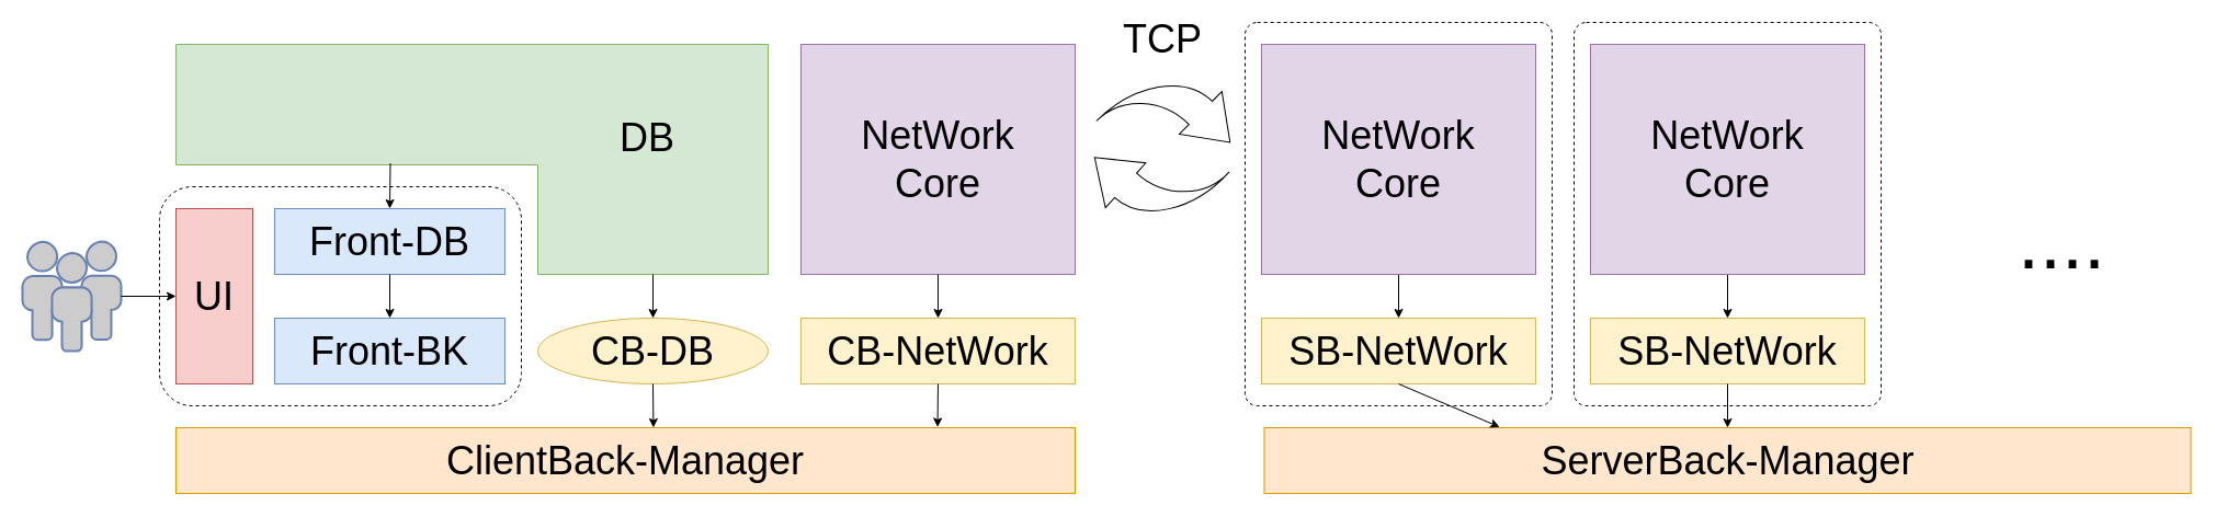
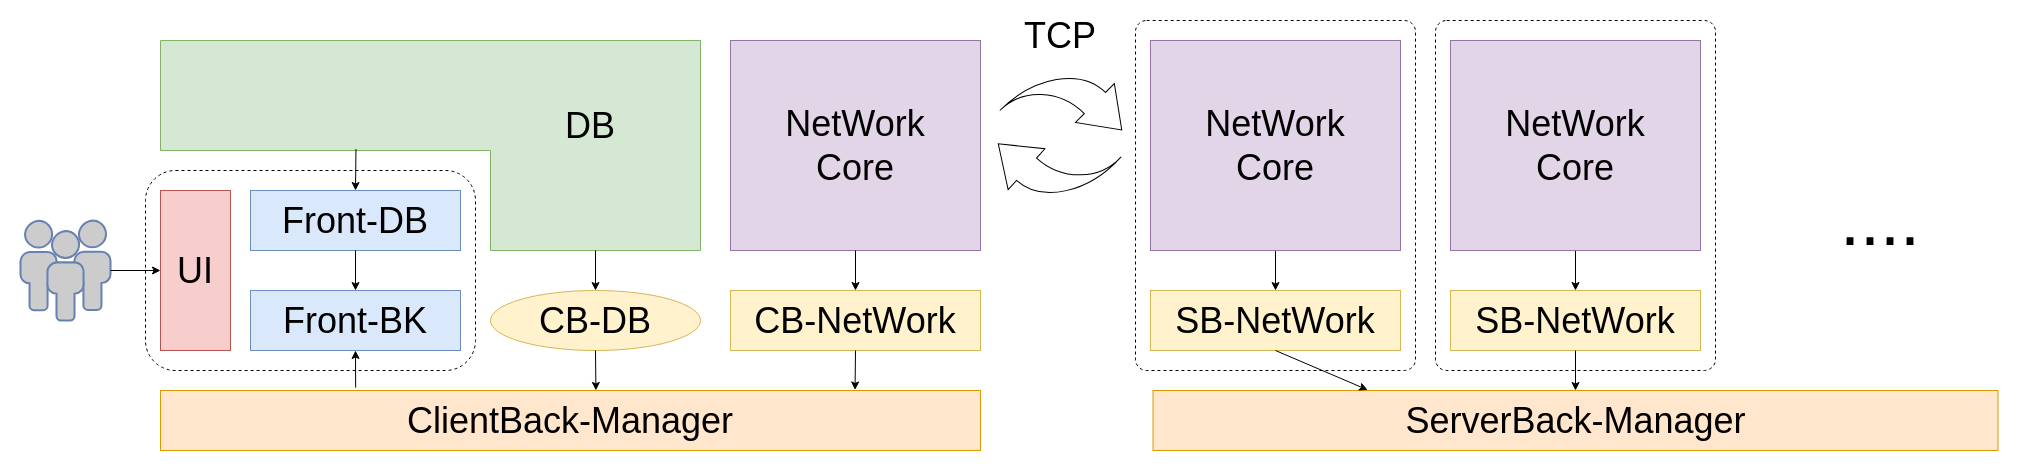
  <mxCell id="0" />
  <mxCell id="1" parent="0" />
  <mxCell id="2" value="" style="group" vertex="1" connectable="0" parent="1"><mxGeometry x="1135" y="20" width="280" height="350" as="geometry" /></mxCell>
  <mxCell id="3" value="" style="rounded=1;whiteSpace=wrap;html=1;dashed=1;arcSize=4;" vertex="1" parent="2"><mxGeometry width="280" height="350" as="geometry" /></mxCell>
  <mxCell id="4" value="&lt;font style=&quot;font-size: 36px;&quot;&gt;S&lt;/font&gt;&lt;span style=&quot;font-size: 36px; background-color: initial;&quot;&gt;B-NetWork&lt;/span&gt;" style="rounded=0;whiteSpace=wrap;html=1;fillColor=#fff2cc;strokeColor=#d6b656;" parent="2" vertex="1"><mxGeometry x="15" y="270" width="250" height="60" as="geometry" /></mxCell>
  <mxCell id="5" style="edgeStyle=orthogonalEdgeStyle;rounded=0;orthogonalLoop=1;jettySize=auto;html=1;" parent="2" source="6" target="4" edge="1"><mxGeometry relative="1" as="geometry" /></mxCell>
  <mxCell id="6" value="&lt;font style=&quot;font-size: 36px;&quot;&gt;NetWork&lt;/font&gt;&lt;div&gt;&lt;font style=&quot;font-size: 36px;&quot;&gt;Core&lt;/font&gt;&lt;/div&gt;" style="rounded=0;whiteSpace=wrap;html=1;fillColor=#e1d5e7;strokeColor=#9673a6;" parent="2" vertex="1"><mxGeometry x="15" y="20" width="250" height="210" as="geometry" /></mxCell>
  <mxCell id="7" value="" style="rounded=1;whiteSpace=wrap;html=1;dashed=1;" vertex="1" parent="1"><mxGeometry x="145" y="170" width="330" height="200" as="geometry" /></mxCell>
  <mxCell id="8" value="&lt;font style=&quot;font-size: 36px;&quot;&gt;ClientBack-Manager&lt;/font&gt;" style="rounded=0;whiteSpace=wrap;html=1;fillColor=#ffe6cc;strokeColor=#d79b00;" parent="1" vertex="1"><mxGeometry x="160" y="390" width="820" height="60" as="geometry" /></mxCell>
  <mxCell id="9" value="&lt;font style=&quot;font-size: 36px;&quot;&gt;CB-DB&lt;/font&gt;" style="ellipse;whiteSpace=wrap;html=1;fillColor=#fff2cc;strokeColor=#d6b656;" parent="1" vertex="1"><mxGeometry x="490" y="290" width="210" height="60" as="geometry" /></mxCell>
  <mxCell id="10" value="&lt;font style=&quot;font-size: 36px;&quot;&gt;CB-NetWork&lt;/font&gt;" style="rounded=0;whiteSpace=wrap;html=1;fillColor=#fff2cc;strokeColor=#d6b656;" parent="1" vertex="1"><mxGeometry x="730" y="290" width="250" height="60" as="geometry" /></mxCell>
  <mxCell id="11" value="&lt;font style=&quot;font-size: 36px;&quot;&gt;Front-BK&lt;/font&gt;" style="rounded=0;whiteSpace=wrap;html=1;fillColor=#dae8fc;strokeColor=#6c8ebf;" parent="1" vertex="1"><mxGeometry x="250" y="290" width="210" height="60" as="geometry" /></mxCell>
  <mxCell id="12" value="&lt;font style=&quot;font-size: 36px;&quot;&gt;NetWork&lt;/font&gt;&lt;div&gt;&lt;font style=&quot;font-size: 36px;&quot;&gt;Core&lt;/font&gt;&lt;/div&gt;" style="rounded=0;whiteSpace=wrap;html=1;fillColor=#e1d5e7;strokeColor=#9673a6;" parent="1" vertex="1"><mxGeometry x="730" y="40" width="250" height="210" as="geometry" /></mxCell>
  <mxCell id="13" value="" style="shape=corner;whiteSpace=wrap;html=1;direction=south;dx=110;dy=210;fillColor=#d5e8d4;strokeColor=#82b366;" parent="1" vertex="1"><mxGeometry x="160" y="40" width="540" height="210" as="geometry" /></mxCell>
  <mxCell id="14" value="&lt;span style=&quot;font-size: 36px;&quot;&gt;Front-DB&lt;/span&gt;" style="rounded=0;whiteSpace=wrap;html=1;fillColor=#dae8fc;strokeColor=#6c8ebf;" parent="1" vertex="1"><mxGeometry x="250" y="190" width="210" height="60" as="geometry" /></mxCell>
  <mxCell id="15" value="&lt;font style=&quot;font-size: 36px;&quot;&gt;DB&lt;/font&gt;" style="text;html=1;align=center;verticalAlign=middle;whiteSpace=wrap;rounded=0;" parent="1" vertex="1"><mxGeometry x="520" y="100" width="140" height="50" as="geometry" /></mxCell>
  <mxCell id="16" value="&lt;font style=&quot;font-size: 36px;&quot;&gt;UI&lt;/font&gt;" style="rounded=0;whiteSpace=wrap;html=1;fillColor=#f8cecc;strokeColor=#b85450;" parent="1" vertex="1"><mxGeometry x="160" y="190" width="70" height="160" as="geometry" /></mxCell>
  <mxCell id="17" value="" style="fontColor=#0066CC;verticalAlign=top;verticalLabelPosition=bottom;labelPosition=center;align=center;html=1;outlineConnect=0;fillColor=#CCCCCC;strokeColor=#6881B3;gradientColor=none;gradientDirection=north;strokeWidth=2;shape=mxgraph.networks.users;" parent="1" vertex="1"><mxGeometry x="20" y="220" width="90" height="100" as="geometry" /></mxCell>
  <mxCell id="18" value="" style="endArrow=classic;html=1;rounded=0;exitX=1;exitY=0.5;exitDx=0;exitDy=0;exitPerimeter=0;entryX=0;entryY=0.5;entryDx=0;entryDy=0;" parent="1" source="17" target="16" edge="1"><mxGeometry width="50" height="50" relative="1" as="geometry"><mxPoint x="100" y="220" as="sourcePoint" /><mxPoint x="170.711" y="220" as="targetPoint" /></mxGeometry></mxCell>
  <mxCell id="19" value="" style="endArrow=classic;html=1;rounded=0;exitX=0.517;exitY=0.638;exitDx=0;exitDy=0;exitPerimeter=0;entryX=0.5;entryY=0;entryDx=0;entryDy=0;" parent="1" source="13" target="14" edge="1"><mxGeometry width="50" height="50" relative="1" as="geometry"><mxPoint x="120" y="230" as="sourcePoint" /><mxPoint x="170" y="230" as="targetPoint" /></mxGeometry></mxCell>
  <mxCell id="20" value="" style="endArrow=classic;html=1;rounded=0;exitX=0.5;exitY=1;exitDx=0;exitDy=0;entryX=0.5;entryY=0;entryDx=0;entryDy=0;" parent="1" source="14" target="11" edge="1"><mxGeometry width="50" height="50" relative="1" as="geometry"><mxPoint x="365" y="159" as="sourcePoint" /><mxPoint x="365" y="200" as="targetPoint" /></mxGeometry></mxCell>
+ <mxCell id="21" value="" style="endArrow=classic;html=1;rounded=0;exitX=0.238;exitY=-0.048;exitDx=0;exitDy=0;entryX=0.5;entryY=1;entryDx=0;entryDy=0;exitPerimeter=0;" parent="1" source="8" target="11" edge="1"><mxGeometry width="50" height="50" relative="1" as="geometry"><mxPoint x="365" y="300" as="sourcePoint" /><mxPoint x="365" y="260" as="targetPoint" /></mxGeometry></mxCell>
  <mxCell id="22" value="" style="endArrow=classic;html=1;rounded=0;exitX=0;exitY=0;exitDx=210;exitDy=105;exitPerimeter=0;" parent="1" source="13" target="9" edge="1"><mxGeometry width="50" height="50" relative="1" as="geometry"><mxPoint x="365" y="260" as="sourcePoint" /><mxPoint x="365" y="300" as="targetPoint" /></mxGeometry></mxCell>
  <mxCell id="23" value="" style="endArrow=classic;html=1;rounded=0;exitX=0.5;exitY=1;exitDx=0;exitDy=0;entryX=0.531;entryY=-0.001;entryDx=0;entryDy=0;entryPerimeter=0;" parent="1" source="9" target="8" edge="1"><mxGeometry width="50" height="50" relative="1" as="geometry"><mxPoint x="605" y="260" as="sourcePoint" /><mxPoint x="605" y="300" as="targetPoint" /></mxGeometry></mxCell>
  <mxCell id="24" value="" style="endArrow=classic;html=1;rounded=0;exitX=0.5;exitY=1;exitDx=0;exitDy=0;entryX=0.847;entryY=-0.009;entryDx=0;entryDy=0;entryPerimeter=0;" parent="1" source="10" target="8" edge="1"><mxGeometry width="50" height="50" relative="1" as="geometry"><mxPoint x="605" y="360" as="sourcePoint" /><mxPoint x="580" y="400" as="targetPoint" /></mxGeometry></mxCell>
  <mxCell id="25" value="" style="endArrow=classic;html=1;rounded=0;exitX=0.5;exitY=1;exitDx=0;exitDy=0;" parent="1" source="12" target="10" edge="1"><mxGeometry width="50" height="50" relative="1" as="geometry"><mxPoint x="865" y="360" as="sourcePoint" /><mxPoint x="785" y="400" as="targetPoint" /></mxGeometry></mxCell>
  <mxCell id="26" value="" style="html=1;shadow=0;dashed=0;align=center;verticalAlign=middle;shape=mxgraph.arrows2.jumpInArrow;dy=15;dx=38;arrowHead=55;rotation=45;" parent="1" vertex="1"><mxGeometry x="1020" y="60" width="100" height="100" as="geometry" /></mxCell>
  <mxCell id="27" value="" style="html=1;shadow=0;dashed=0;align=center;verticalAlign=middle;shape=mxgraph.arrows2.jumpInArrow;dy=15;dx=38;arrowHead=55;rotation=-138;" parent="1" vertex="1"><mxGeometry x="1000" y="110" width="100" height="100" as="geometry" /></mxCell>
  <mxCell id="28" value="&lt;font style=&quot;font-size: 36px;&quot;&gt;TCP&lt;/font&gt;" style="text;html=1;align=center;verticalAlign=middle;whiteSpace=wrap;rounded=0;" parent="1" vertex="1"><mxGeometry x="1030" y="20" width="60" height="30" as="geometry" /></mxCell>
  <mxCell id="29" value="&lt;font style=&quot;font-size: 36px;&quot;&gt;ServerBack-Manager&lt;/font&gt;" style="rounded=0;whiteSpace=wrap;html=1;fillColor=#ffe6cc;strokeColor=#d79b00;" parent="1" vertex="1"><mxGeometry x="1152.5" y="390" width="845" height="60" as="geometry" /></mxCell>
  <mxCell id="30" value="" style="endArrow=classic;html=1;rounded=0;exitX=0.5;exitY=1;exitDx=0;exitDy=0;entryX=0.254;entryY=-0.01;entryDx=0;entryDy=0;entryPerimeter=0;" parent="1" source="4" target="29" edge="1"><mxGeometry width="50" height="50" relative="1" as="geometry"><mxPoint x="1250" y="390" as="sourcePoint" /><mxPoint x="1300" y="340" as="targetPoint" /></mxGeometry></mxCell>
  <mxCell id="31" value="" style="group" vertex="1" connectable="0" parent="1"><mxGeometry x="1435" y="20" width="280" height="350" as="geometry" /></mxCell>
  <mxCell id="32" value="" style="rounded=1;whiteSpace=wrap;html=1;dashed=1;arcSize=4;" vertex="1" parent="31"><mxGeometry width="280" height="350" as="geometry" /></mxCell>
  <mxCell id="33" value="&lt;font style=&quot;font-size: 36px;&quot;&gt;S&lt;/font&gt;&lt;span style=&quot;font-size: 36px; background-color: initial;&quot;&gt;B-NetWork&lt;/span&gt;" style="rounded=0;whiteSpace=wrap;html=1;fillColor=#fff2cc;strokeColor=#d6b656;" vertex="1" parent="31"><mxGeometry x="15" y="270" width="250" height="60" as="geometry" /></mxCell>
  <mxCell id="34" style="edgeStyle=orthogonalEdgeStyle;rounded=0;orthogonalLoop=1;jettySize=auto;html=1;" edge="1" parent="31" source="35" target="33"><mxGeometry relative="1" as="geometry" /></mxCell>
  <mxCell id="35" value="&lt;font style=&quot;font-size: 36px;&quot;&gt;NetWork&lt;/font&gt;&lt;div&gt;&lt;font style=&quot;font-size: 36px;&quot;&gt;Core&lt;/font&gt;&lt;/div&gt;" style="rounded=0;whiteSpace=wrap;html=1;fillColor=#e1d5e7;strokeColor=#9673a6;" vertex="1" parent="31"><mxGeometry x="15" y="20" width="250" height="210" as="geometry" /></mxCell>
  <mxCell id="36" value="" style="endArrow=classic;html=1;rounded=0;exitX=0.5;exitY=1;exitDx=0;exitDy=0;entryX=0.5;entryY=0;entryDx=0;entryDy=0;" edge="1" parent="1" source="33" target="29"><mxGeometry width="50" height="50" relative="1" as="geometry"><mxPoint x="1285" y="360" as="sourcePoint" /><mxPoint x="1359" y="399" as="targetPoint" /></mxGeometry></mxCell>
  <mxCell id="37" value="&lt;font style=&quot;font-size: 72px;&quot;&gt;....&lt;/font&gt;" style="text;html=1;align=center;verticalAlign=middle;whiteSpace=wrap;rounded=0;" vertex="1" parent="1"><mxGeometry x="1785" y="190" width="190" height="60" as="geometry" /></mxCell>
